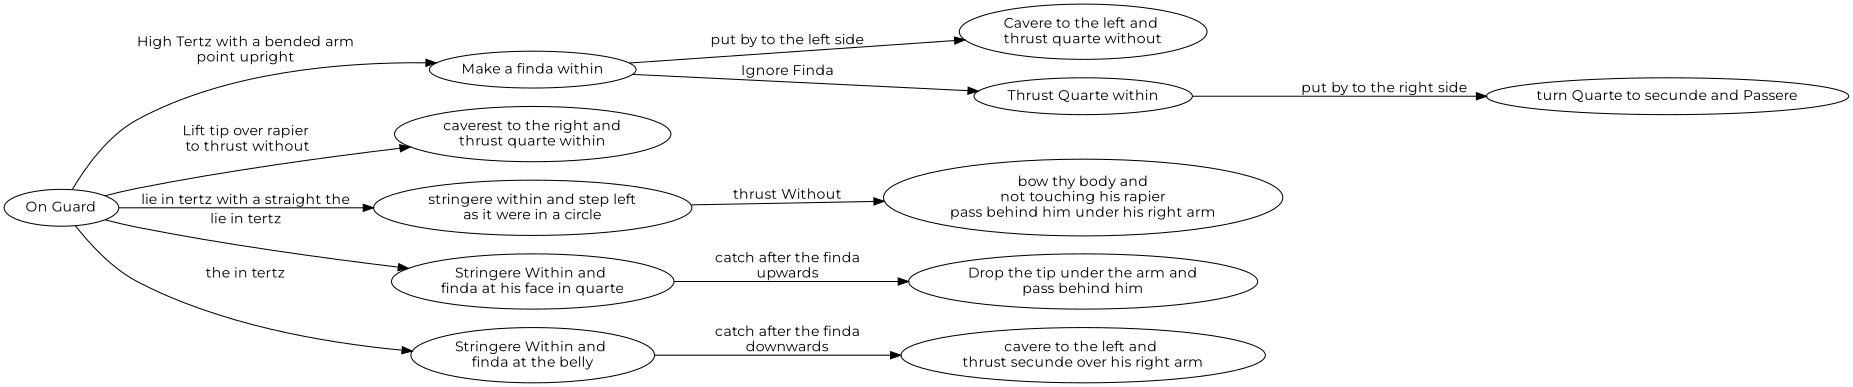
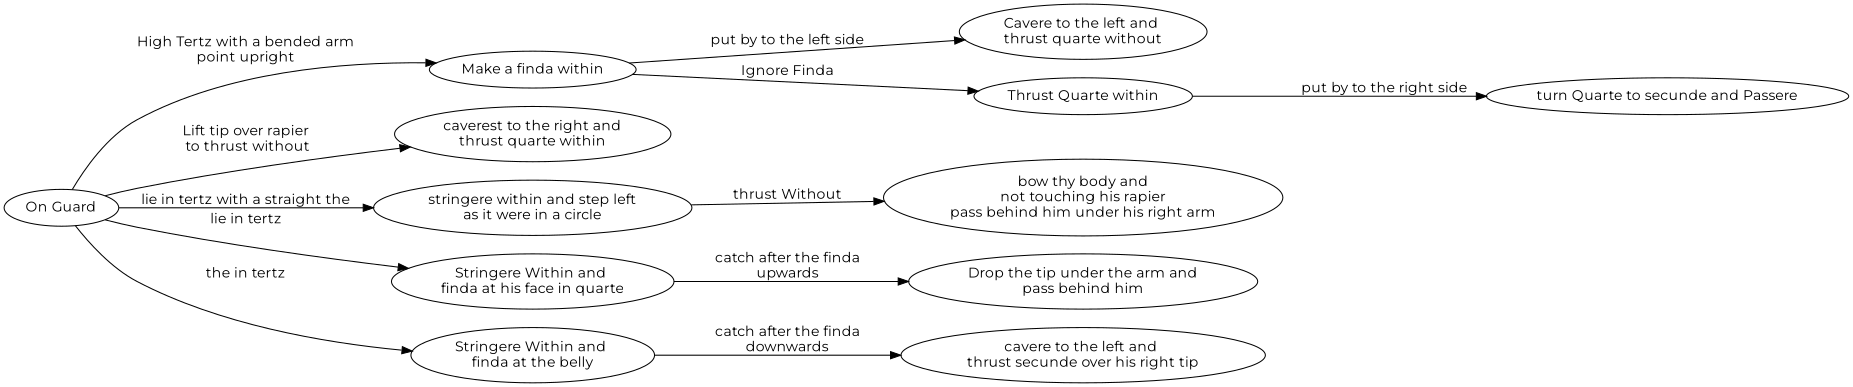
  digraph {
    fontname=Montserrat
    rankdir=LR
    node [fontname=Montserrat]
    edge [fontname=Montserrat]
    n1 [label="On Guard"]
    n2 [label="Make a finda within"]
    n3 [label="caverest to the right and\nthrust quarte within"]
    n4 [label="stringere within and step left\nas it were in a circle"]
    n5 [label="Stringere Within and \nfinda at his face in quarte"]
    n6 [label="Stringere Within and \nfinda at the belly"]
    n7 [label="Cavere to the left and \nthrust quarte without"]
    n8 [label="Thrust Quarte within"]
    n9 [label="bow thy body and\nnot touching his rapier\npass behind him under his right arm"]
    n10 [label="Drop the tip under the arm and\npass behind him"]
-   n11 [label="cavere to the left and \nthrust secunde over his right arm"]
+   n11 [label="cavere to the left and \nthrust secunde over his right tip"]
    n12 [label="turn Quarte to secunde and Passere"]
    n1 -> n2 [label="High Tertz with a bended arm\npoint upright"]
    n1 -> n3 [label="Lift tip over rapier\n to thrust without"]
    n1 -> n4 [label="lie in tertz with a straight the"]
    n1 -> n5 [label="lie in tertz"]
    n1 -> n6 [label="the in tertz"]
    n2 -> n7 [label="put by to the left side"]
    n2 -> n8 [label="Ignore Finda"]
    n4 -> n9 [label="thrust Without"]
    n5 -> n10 [label="catch after the finda\nupwards"]
    n6 -> n11 [label="catch after the finda\ndownwards"]
    n8 -> n12 [label="put by to the right side"]
  }
